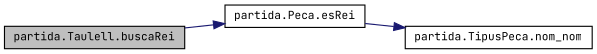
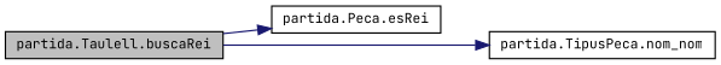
  digraph {
    fontname="JetBrains Mono"
    rankdir=LR
    node [color=black fillcolor=white fontname="JetBrains Mono" fontsize=10 shape=record style=filled]
    edge [color=midnightblue fontname="JetBrains Mono" fontsize=10 labelfontname=Helvetica labelfontsize=10 style=solid]
    n1 [fillcolor=grey75 fontcolor=black height=0.2 label="partida.Taulell.buscaRei" width=0.4]
    n2 [height=0.2 label="partida.Peca.esRei" width=0.4]
    n3 [height=0.2 label="partida.TipusPeca.nom_nom" width=0.4]
    n1 -> n2
-   n2 -> n3
+   n1 -> n3
  }
